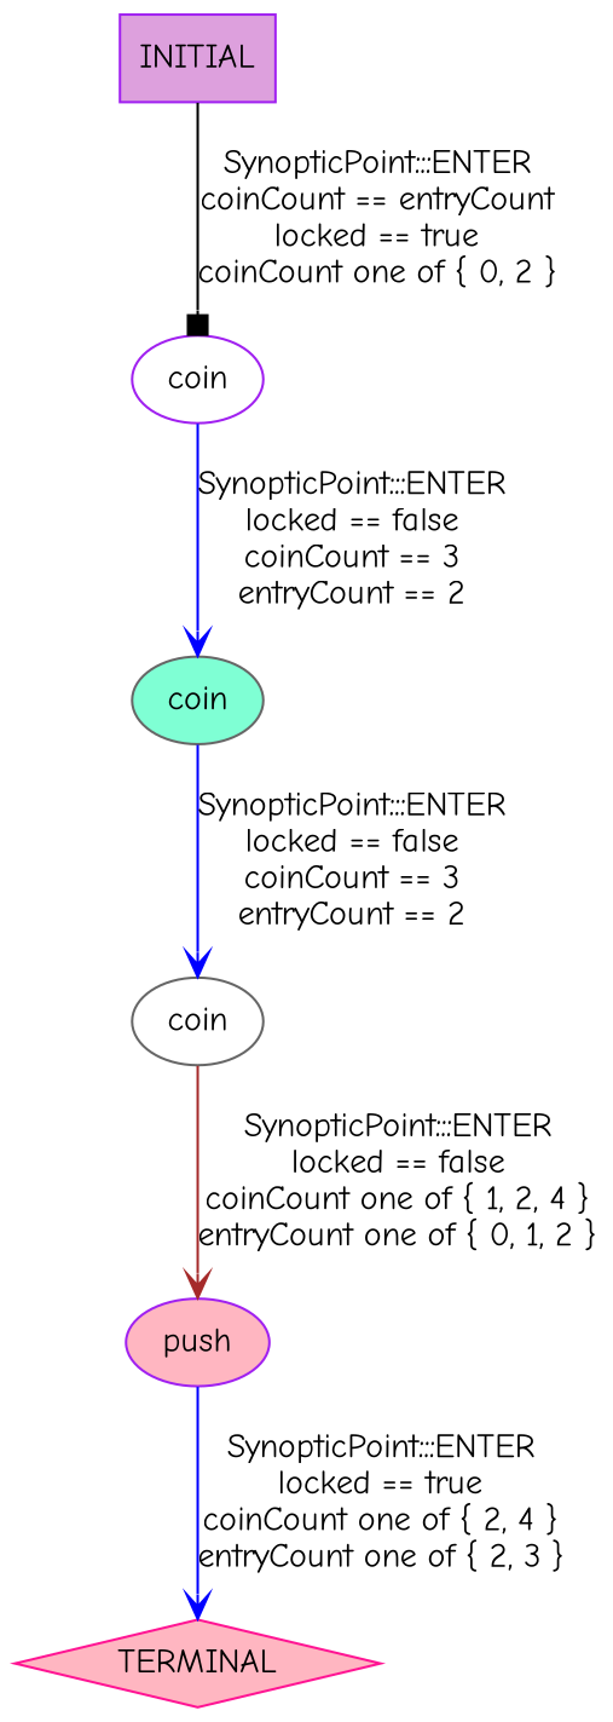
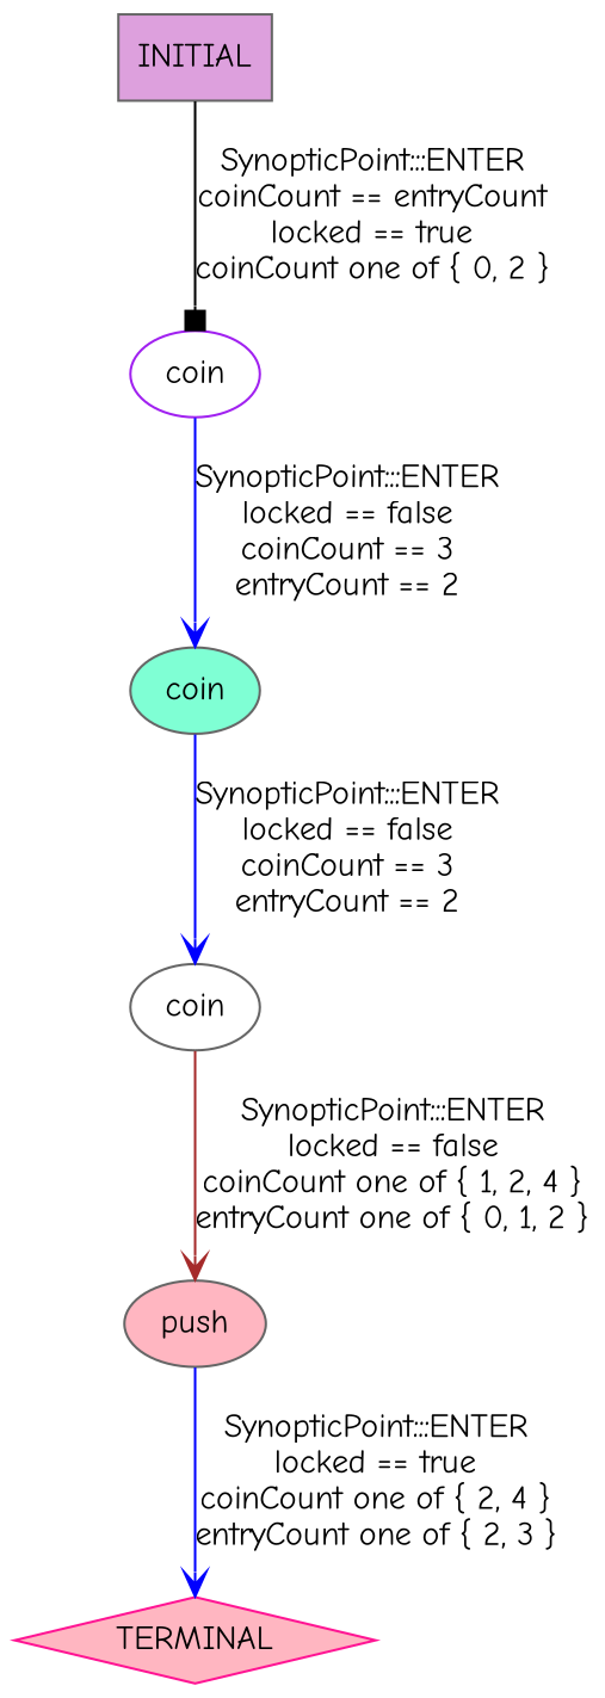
  digraph {
    fontname="Comic Neue"
    node [color=purple fillcolor=white fontname="Comic Neue" style=filled]
    edge [arrowhead=vee color=blue fontname="Comic Neue"]
    n1 [label=coin]
    n2 [color=gray40 fillcolor=aquamarine label=coin]
    n3 [color=gray40 label=coin]
-   n4 [fillcolor=lightpink label=push]
+   n4 [color=gray40 fillcolor=lightpink label=push]
    n5 [color=deeppink fillcolor=lightpink label=TERMINAL shape=diamond]
-   n6 [fillcolor=plum label=INITIAL shape=box]
+   n6 [color=gray40 fillcolor=plum label=INITIAL shape=box]
    n1 -> n2 [label="SynopticPoint:::ENTER\nlocked == false\ncoinCount == 3\nentryCount == 2\n"]
    n2 -> n3 [label="SynopticPoint:::ENTER\nlocked == false\ncoinCount == 3\nentryCount == 2\n"]
    n3 -> n4 [color=brown label="SynopticPoint:::ENTER\nlocked == false\ncoinCount one of { 1, 2, 4 }\nentryCount one of { 0, 1, 2 }\n"]
    n4 -> n5 [label="SynopticPoint:::ENTER\nlocked == true\ncoinCount one of { 2, 4 }\nentryCount one of { 2, 3 }\n"]
    n6 -> n1 [arrowhead=box color=black label="SynopticPoint:::ENTER\ncoinCount == entryCount\nlocked == true\ncoinCount one of { 0, 2 }\n"]
  }
